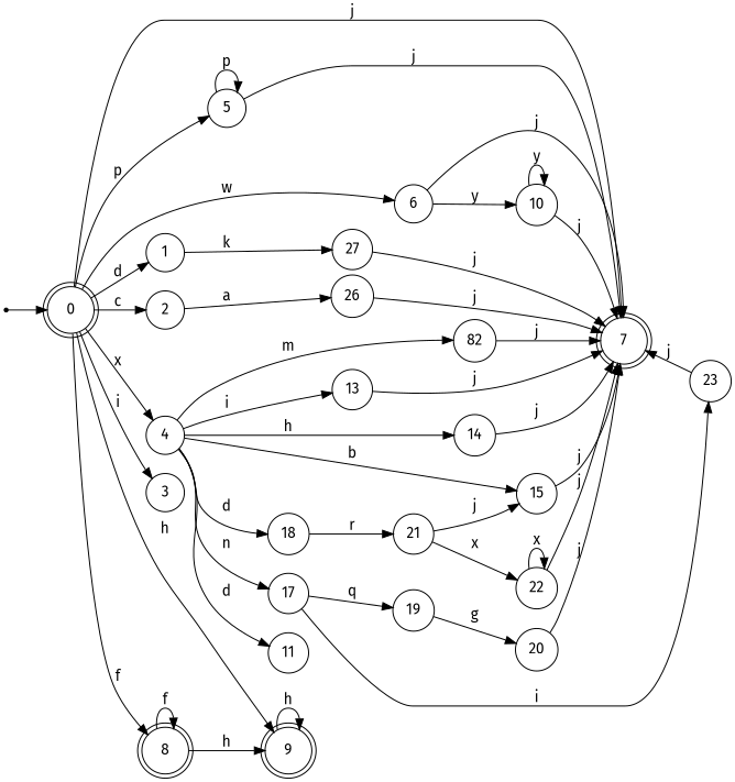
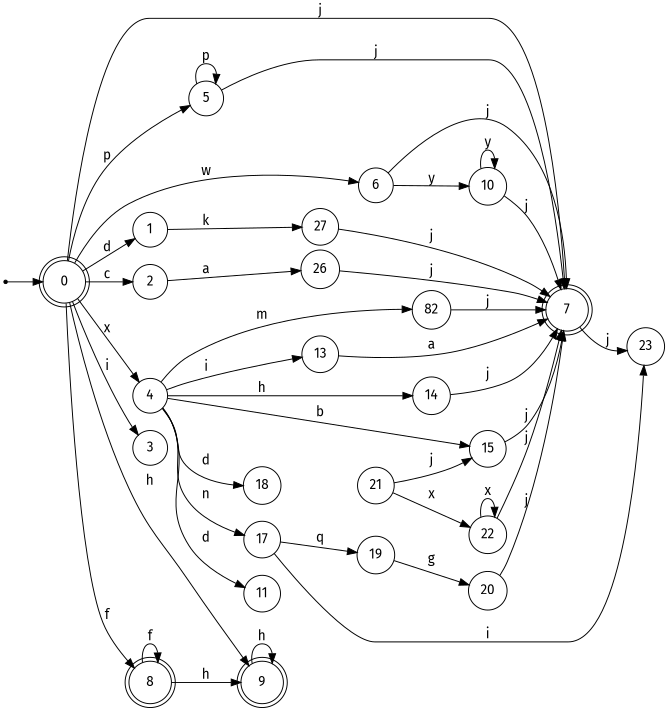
  digraph {
    fontname="Fira Sans"
    rankdir=LR
    node [fontname="Fira Sans" shape=circle]
    edge [fontname="Fira Sans"]
    dummy0 [shape=point]
    0 [shape=doublecircle]
    1
    2
    3
    4
    5
    6
    7 [shape=doublecircle]
    8 [shape=doublecircle]
    9 [shape=doublecircle]
    27
    26
    11
    n15 [label=82]
    13
    14
    15
    17
    18
    10
    19
    23
    21
    20
    22
    dummy0 -> 0
    0 -> 1 [label=d]
    0 -> 2 [label=c]
    0 -> 3 [label=i]
    0 -> 4 [label=x]
    0 -> 5 [label=p]
    0 -> 6 [label=w]
    0 -> 7 [label=j]
    0 -> 8 [label=f]
    0 -> 9 [label=h]
    1 -> 27 [label=k]
    2 -> 26 [label=a]
    4 -> 11 [label=d]
    4 -> n15 [label=m]
    4 -> 13 [label=i]
    4 -> 14 [label=h]
    4 -> 15 [label=b]
    4 -> 17 [label=n]
    4 -> 18 [label=d]
    5 -> 5 [label=p]
    5 -> 7 [label=j]
    6 -> 7 [label=j]
    6 -> 10 [label=y]
    8 -> 8 [label=f]
    8 -> 9 [label=h]
    9 -> 9 [label=h]
    27 -> 7 [label=j]
    26 -> 7 [label=j]
    n15 -> 7 [label=j]
-   13 -> 7 [label=j]
+   13 -> 7 [label=a]
    14 -> 7 [label=j]
    15 -> 7 [label=j]
    17 -> 19 [label=q]
    17 -> 23 [label=i]
-   18 -> 21 [label=r]
    10 -> 7 [label=j]
    10 -> 10 [label=y]
    19 -> 20 [label=g]
-   23 -> 7 [label=j]
+   7 -> 23 [label=j]
    21 -> 15 [label=j]
    21 -> 22 [label=x]
    20 -> 7 [label=j]
    22 -> 7 [label=j]
    22 -> 22 [label=x]
  }
